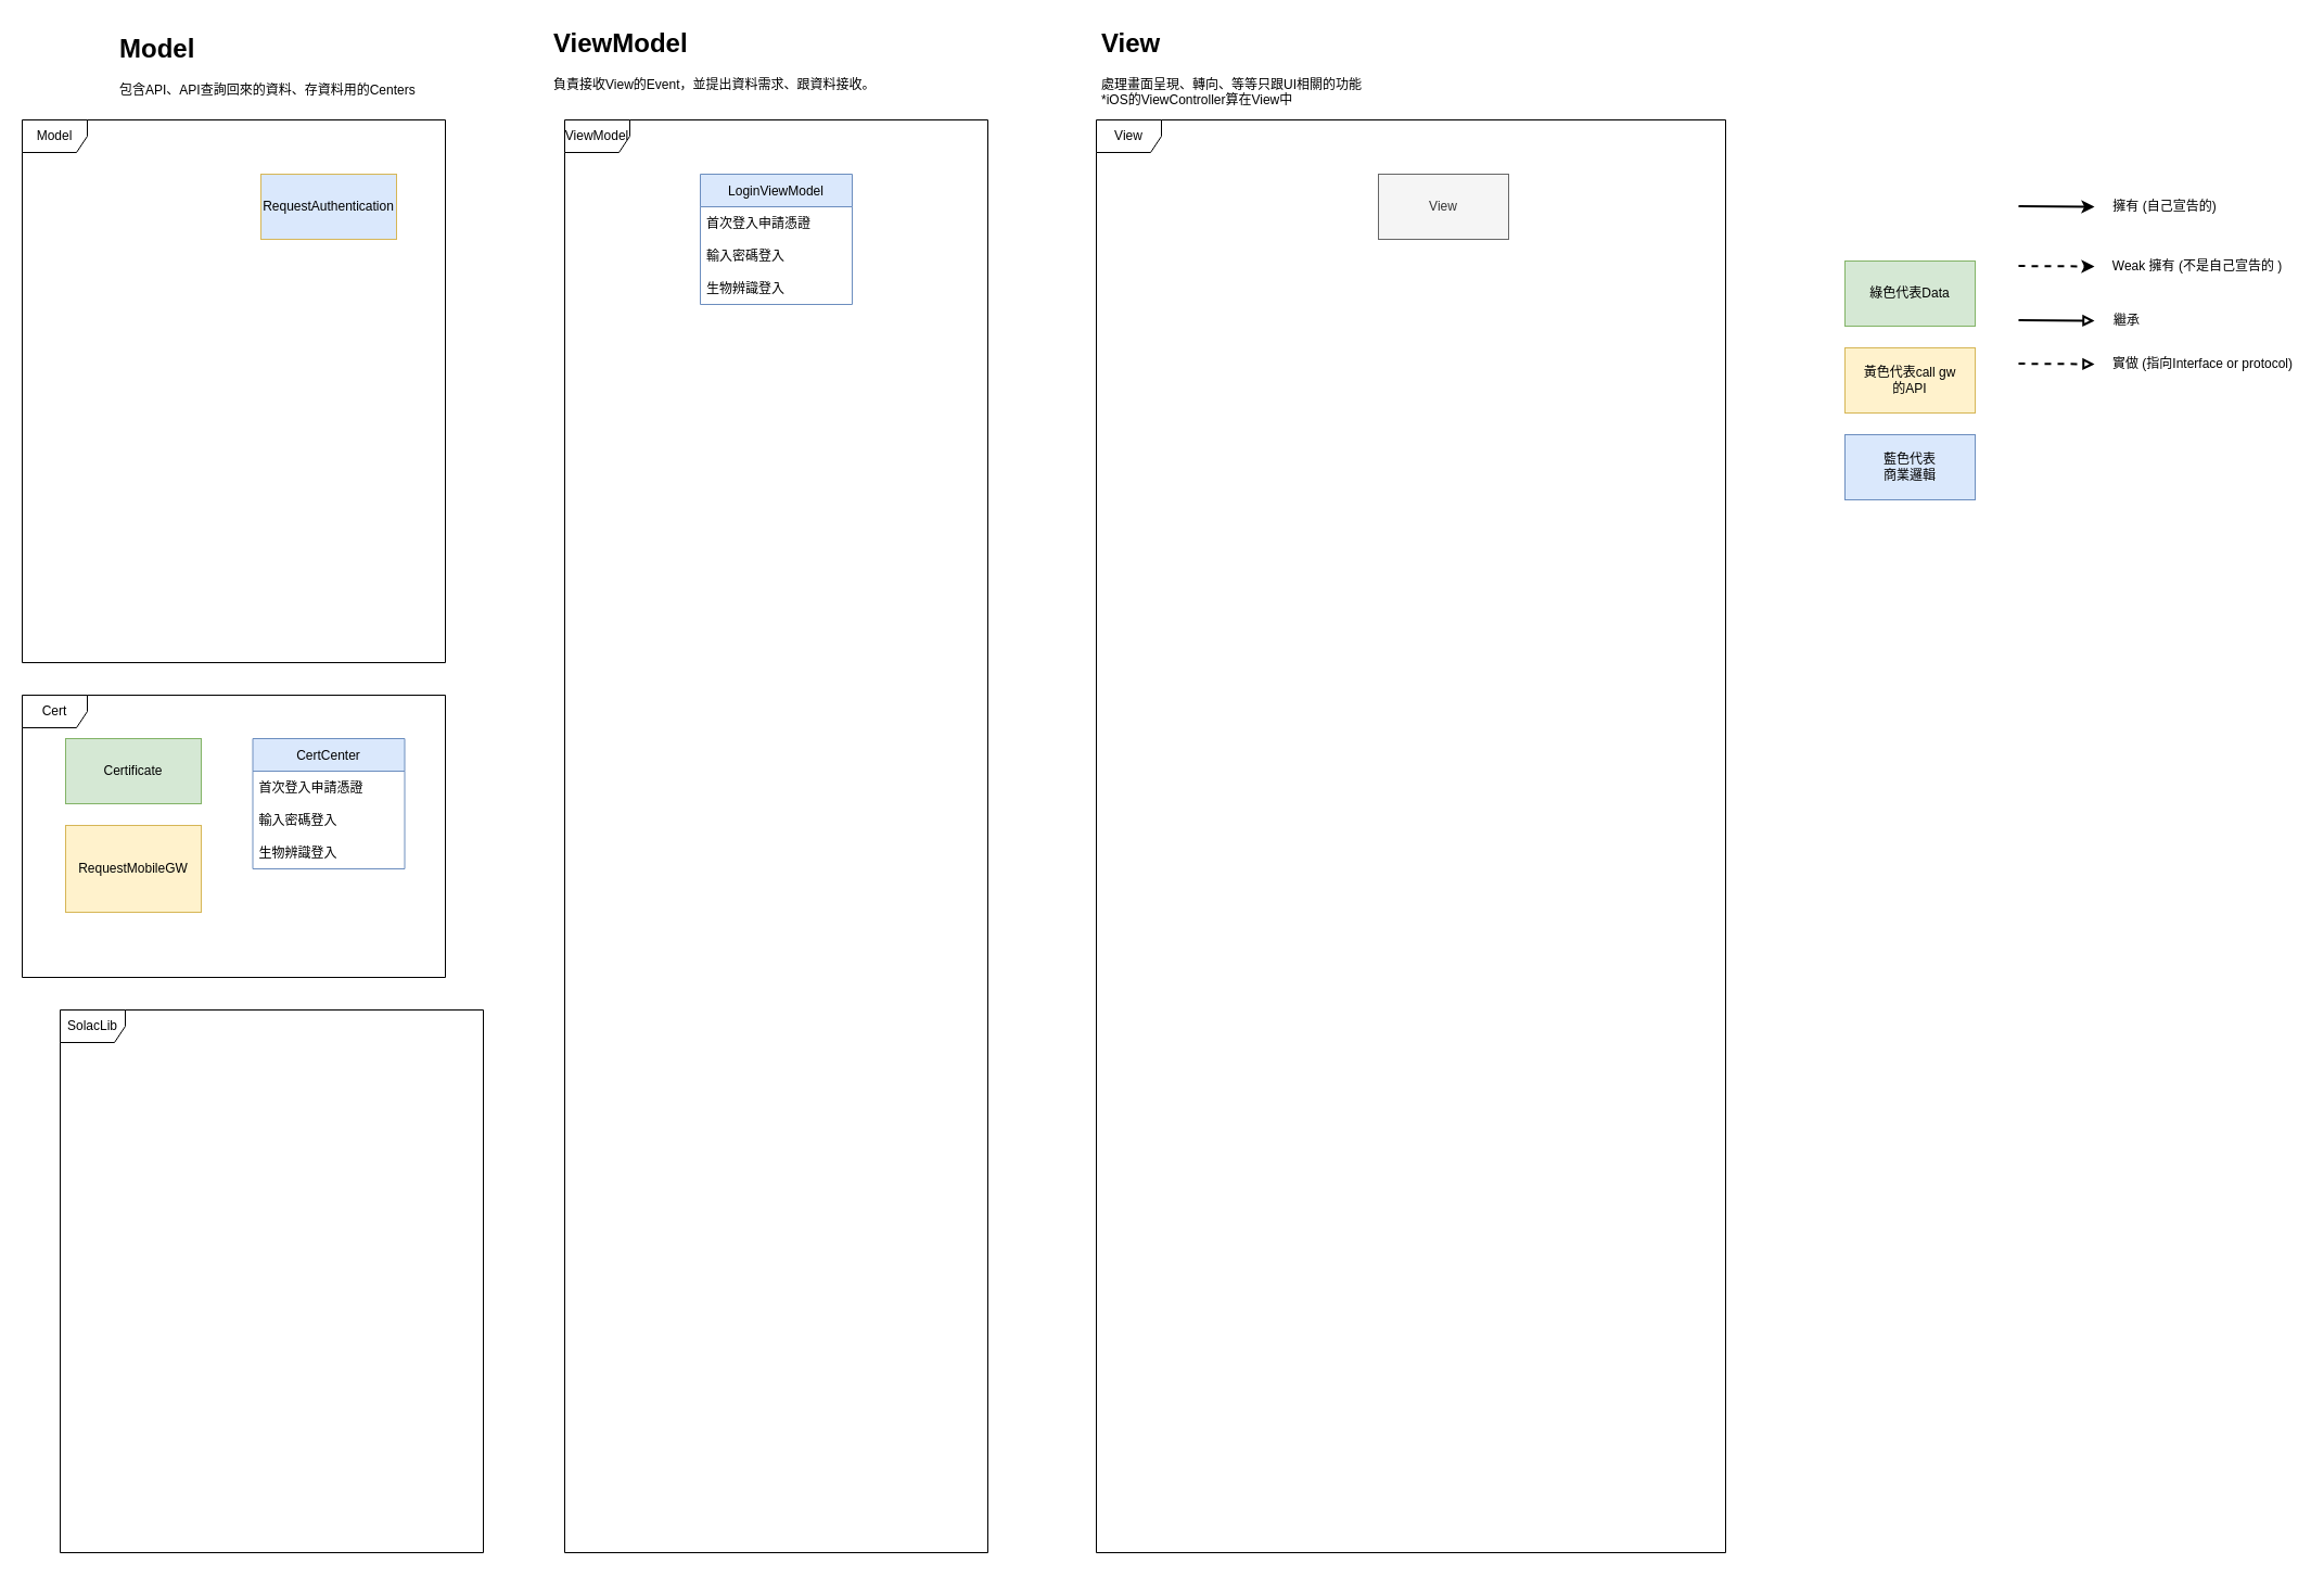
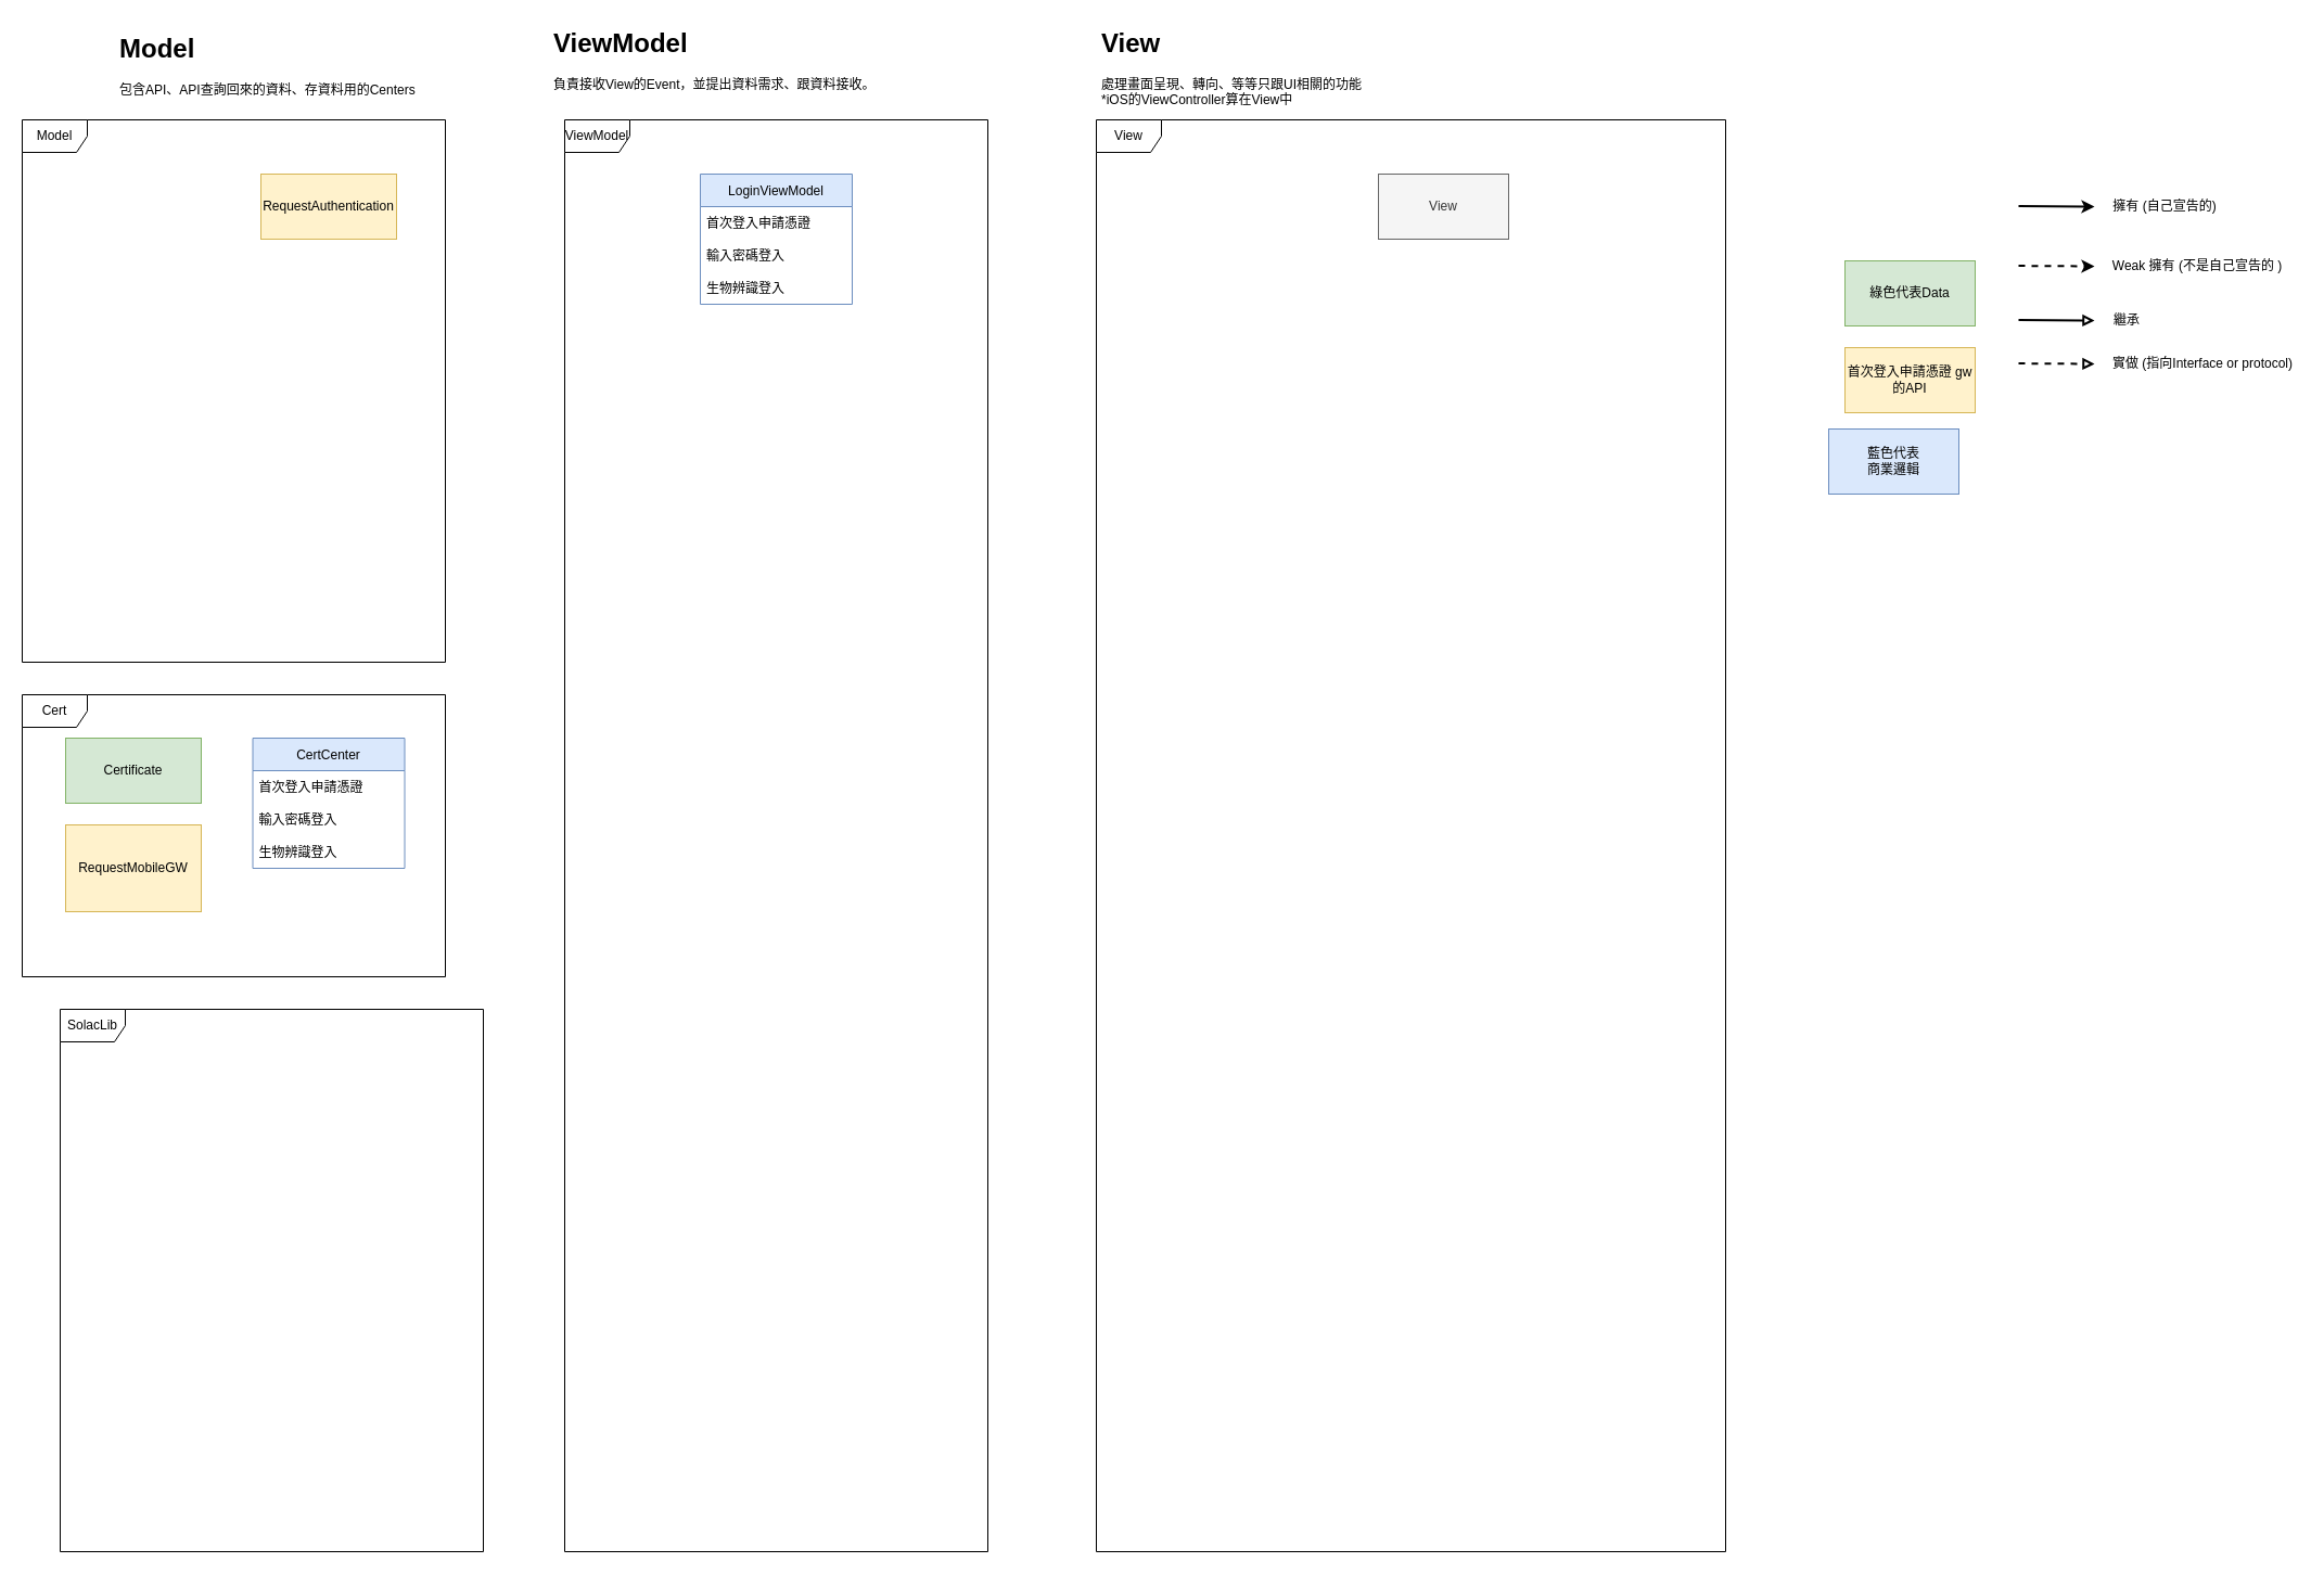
  <mxCell id="0" />
  <mxCell id="1" parent="0" />
  <mxCell id="2" value="Model" style="shape=umlFrame;whiteSpace=wrap;html=1;" vertex="1" parent="1"><mxGeometry x="20" y="110" width="390" height="500" as="geometry" /></mxCell>
  <mxCell id="3" value="Cert" style="shape=umlFrame;whiteSpace=wrap;html=1;" vertex="1" parent="1"><mxGeometry x="20" y="640" width="390" height="260" as="geometry" /></mxCell>
  <mxCell id="4" value="SolacLib" style="shape=umlFrame;whiteSpace=wrap;html=1;" vertex="1" parent="1"><mxGeometry x="55" y="930" width="390" height="500" as="geometry" /></mxCell>
  <mxCell id="5" value="ViewModel" style="shape=umlFrame;whiteSpace=wrap;html=1;" vertex="1" parent="1"><mxGeometry x="520" y="110" width="390" height="1320" as="geometry" /></mxCell>
  <mxCell id="6" value="&lt;h1&gt;Model&lt;/h1&gt;&lt;p&gt;包含API、API查詢回來的資料、存資料用的Centers&lt;/p&gt;" style="text;html=1;strokeColor=none;fillColor=none;spacing=5;spacingTop=-20;whiteSpace=wrap;overflow=hidden;rounded=0;" vertex="1" parent="1"><mxGeometry x="105" y="25" width="390" height="70" as="geometry" /></mxCell>
  <mxCell id="7" value="&lt;h1&gt;ViewModel&lt;/h1&gt;&lt;p&gt;負責接收View的Event，並提出資料需求、跟資料接收。&lt;/p&gt;" style="text;html=1;strokeColor=none;fillColor=none;spacing=5;spacingTop=-20;whiteSpace=wrap;overflow=hidden;rounded=0;" vertex="1" parent="1"><mxGeometry x="505" y="20" width="390" height="70" as="geometry" /></mxCell>
  <mxCell id="8" value="View" style="shape=umlFrame;whiteSpace=wrap;html=1;" vertex="1" parent="1"><mxGeometry x="1010" y="110" width="580" height="1320" as="geometry" /></mxCell>
  <mxCell id="9" value="&lt;h1&gt;View&lt;/h1&gt;&lt;p&gt;處理畫面呈現、轉向、等等只跟UI相關的功能&lt;br&gt;*iOS的ViewController算在View中&lt;/p&gt;" style="text;html=1;strokeColor=none;fillColor=none;spacing=5;spacingTop=-20;whiteSpace=wrap;overflow=hidden;rounded=0;" vertex="1" parent="1"><mxGeometry x="1010" y="20" width="390" height="80" as="geometry" /></mxCell>
  <mxCell id="10" value="View" style="rounded=0;whiteSpace=wrap;html=1;fillColor=#f5f5f5;fontColor=#333333;strokeColor=#666666;" vertex="1" parent="1"><mxGeometry x="1270" y="160" width="120" height="60" as="geometry" /></mxCell>
- <mxCell id="11" value="RequestAuthentication" style="rounded=0;whiteSpace=wrap;html=1;fillColor=#dae8fc;strokeColor=#d6b656;" vertex="1" parent="1"><mxGeometry x="240" y="160" width="125" height="60" as="geometry" /></mxCell>
+ <mxCell id="11" value="RequestAuthentication" style="rounded=0;whiteSpace=wrap;html=1;fillColor=#fff2cc;strokeColor=#d6b656;" vertex="1" parent="1"><mxGeometry x="240" y="160" width="125" height="60" as="geometry" /></mxCell>
  <mxCell id="12" value="LoginViewModel" style="swimlane;fontStyle=0;childLayout=stackLayout;horizontal=1;startSize=30;horizontalStack=0;resizeParent=1;resizeParentMax=0;resizeLast=0;collapsible=1;marginBottom=0;fillColor=#dae8fc;strokeColor=#6c8ebf;" vertex="1" parent="1"><mxGeometry x="645" y="160" width="140" height="120" as="geometry"><mxRectangle x="725" y="290" width="60" height="30" as="alternateBounds" /></mxGeometry></mxCell>
  <mxCell id="13" value="首次登入申請憑證" style="text;strokeColor=none;fillColor=none;align=left;verticalAlign=middle;spacingLeft=4;spacingRight=4;overflow=hidden;points=[[0,0.5],[1,0.5]];portConstraint=eastwest;rotatable=0;" vertex="1" parent="12"><mxGeometry y="30" width="140" height="30" as="geometry" /></mxCell>
  <mxCell id="14" value="輸入密碼登入" style="text;strokeColor=none;fillColor=none;align=left;verticalAlign=middle;spacingLeft=4;spacingRight=4;overflow=hidden;points=[[0,0.5],[1,0.5]];portConstraint=eastwest;rotatable=0;" vertex="1" parent="12"><mxGeometry y="60" width="140" height="30" as="geometry" /></mxCell>
  <mxCell id="15" value="生物辨識登入" style="text;strokeColor=none;fillColor=none;align=left;verticalAlign=middle;spacingLeft=4;spacingRight=4;overflow=hidden;points=[[0,0.5],[1,0.5]];portConstraint=eastwest;rotatable=0;" vertex="1" parent="12"><mxGeometry y="90" width="140" height="30" as="geometry" /></mxCell>
  <mxCell id="16" value="CertCenter" style="swimlane;fontStyle=0;childLayout=stackLayout;horizontal=1;startSize=30;horizontalStack=0;resizeParent=1;resizeParentMax=0;resizeLast=0;collapsible=1;marginBottom=0;fillColor=#dae8fc;strokeColor=#6c8ebf;" vertex="1" parent="1"><mxGeometry x="232.5" y="680" width="140" height="120" as="geometry"><mxRectangle x="725" y="290" width="60" height="30" as="alternateBounds" /></mxGeometry></mxCell>
  <mxCell id="17" value="首次登入申請憑證" style="text;strokeColor=none;fillColor=none;align=left;verticalAlign=middle;spacingLeft=4;spacingRight=4;overflow=hidden;points=[[0,0.5],[1,0.5]];portConstraint=eastwest;rotatable=0;" vertex="1" parent="16"><mxGeometry y="30" width="140" height="30" as="geometry" /></mxCell>
  <mxCell id="18" value="輸入密碼登入" style="text;strokeColor=none;fillColor=none;align=left;verticalAlign=middle;spacingLeft=4;spacingRight=4;overflow=hidden;points=[[0,0.5],[1,0.5]];portConstraint=eastwest;rotatable=0;" vertex="1" parent="16"><mxGeometry y="60" width="140" height="30" as="geometry" /></mxCell>
  <mxCell id="19" value="生物辨識登入" style="text;strokeColor=none;fillColor=none;align=left;verticalAlign=middle;spacingLeft=4;spacingRight=4;overflow=hidden;points=[[0,0.5],[1,0.5]];portConstraint=eastwest;rotatable=0;" vertex="1" parent="16"><mxGeometry y="90" width="140" height="30" as="geometry" /></mxCell>
  <mxCell id="20" value="Certificate" style="rounded=0;whiteSpace=wrap;html=1;fillColor=#d5e8d4;strokeColor=#82b366;" vertex="1" parent="1"><mxGeometry x="60" y="680" width="125" height="60" as="geometry" /></mxCell>
  <mxCell id="21" value="RequestMobileGW" style="rounded=0;whiteSpace=wrap;html=1;fillColor=#fff2cc;strokeColor=#d6b656;" vertex="1" parent="1"><mxGeometry x="60" y="760" width="125" height="80" as="geometry" /></mxCell>
  <mxCell id="22" value="綠色代表Data" style="rounded=0;whiteSpace=wrap;html=1;fillColor=#d5e8d4;strokeColor=#82b366;" vertex="1" parent="1"><mxGeometry x="1700" y="240" width="120" height="60" as="geometry" /></mxCell>
- <mxCell id="23" value="黃色代表call gw&lt;br&gt;的API" style="rounded=0;whiteSpace=wrap;html=1;fillColor=#fff2cc;strokeColor=#d6b656;" vertex="1" parent="1"><mxGeometry x="1700" y="320" width="120" height="60" as="geometry" /></mxCell>
- <mxCell id="24" value="藍色代表&lt;br&gt;商業邏輯" style="rounded=0;whiteSpace=wrap;html=1;fillColor=#dae8fc;strokeColor=#6c8ebf;" vertex="1" parent="1"><mxGeometry x="1700" y="400" width="120" height="60" as="geometry" /></mxCell>
+ <mxCell id="23" value="首次登入申請憑證 gw&lt;br&gt;的API" style="rounded=0;whiteSpace=wrap;html=1;fillColor=#fff2cc;strokeColor=#d6b656;" vertex="1" parent="1"><mxGeometry x="1700" y="320" width="120" height="60" as="geometry" /></mxCell>
+ <mxCell id="24" value="藍色代表&lt;br&gt;商業邏輯" style="rounded=0;whiteSpace=wrap;html=1;fillColor=#dae8fc;strokeColor=#6c8ebf;" vertex="1" parent="1"><mxGeometry x="1685" y="395" width="120" height="60" as="geometry" /></mxCell>
  <mxCell id="25" value="" style="endArrow=classic;html=1;rounded=0;strokeWidth=2;" edge="1" parent="1"><mxGeometry width="50" height="50" relative="1" as="geometry"><mxPoint x="1860" y="189.57" as="sourcePoint" /><mxPoint x="1930" y="190" as="targetPoint" /></mxGeometry></mxCell>
  <mxCell id="26" value="擁有 (自己宣告的)" style="text;html=1;strokeColor=none;fillColor=none;align=center;verticalAlign=middle;whiteSpace=wrap;rounded=0;" vertex="1" parent="1"><mxGeometry x="1940" y="175" width="110" height="30" as="geometry" /></mxCell>
  <mxCell id="27" value="" style="endArrow=classic;html=1;rounded=0;strokeWidth=2;dashed=1;" edge="1" parent="1"><mxGeometry width="50" height="50" relative="1" as="geometry"><mxPoint x="1860" y="244.57" as="sourcePoint" /><mxPoint x="1930" y="245" as="targetPoint" /></mxGeometry></mxCell>
  <mxCell id="28" value="Weak 擁有 (不是自己宣告的 )" style="text;html=1;strokeColor=none;fillColor=none;align=center;verticalAlign=middle;whiteSpace=wrap;rounded=0;" vertex="1" parent="1"><mxGeometry x="1940" y="230" width="170" height="30" as="geometry" /></mxCell>
  <mxCell id="29" value="" style="endArrow=block;html=1;rounded=0;strokeWidth=2;endFill=0;" edge="1" parent="1"><mxGeometry width="50" height="50" relative="1" as="geometry"><mxPoint x="1860" y="294.57" as="sourcePoint" /><mxPoint x="1930" y="295" as="targetPoint" /></mxGeometry></mxCell>
  <mxCell id="30" value="繼承" style="text;html=1;strokeColor=none;fillColor=none;align=center;verticalAlign=middle;whiteSpace=wrap;rounded=0;" vertex="1" parent="1"><mxGeometry x="1940" y="280" width="40" height="30" as="geometry" /></mxCell>
  <mxCell id="31" value="" style="endArrow=block;html=1;rounded=0;strokeWidth=2;endFill=0;dashed=1;" edge="1" parent="1"><mxGeometry width="50" height="50" relative="1" as="geometry"><mxPoint x="1860" y="334.57" as="sourcePoint" /><mxPoint x="1930" y="335" as="targetPoint" /></mxGeometry></mxCell>
  <mxCell id="32" value="實做 (指向Interface or protocol)" style="text;html=1;strokeColor=none;fillColor=none;align=center;verticalAlign=middle;whiteSpace=wrap;rounded=0;" vertex="1" parent="1"><mxGeometry x="1940" y="320" width="180" height="30" as="geometry" /></mxCell>
